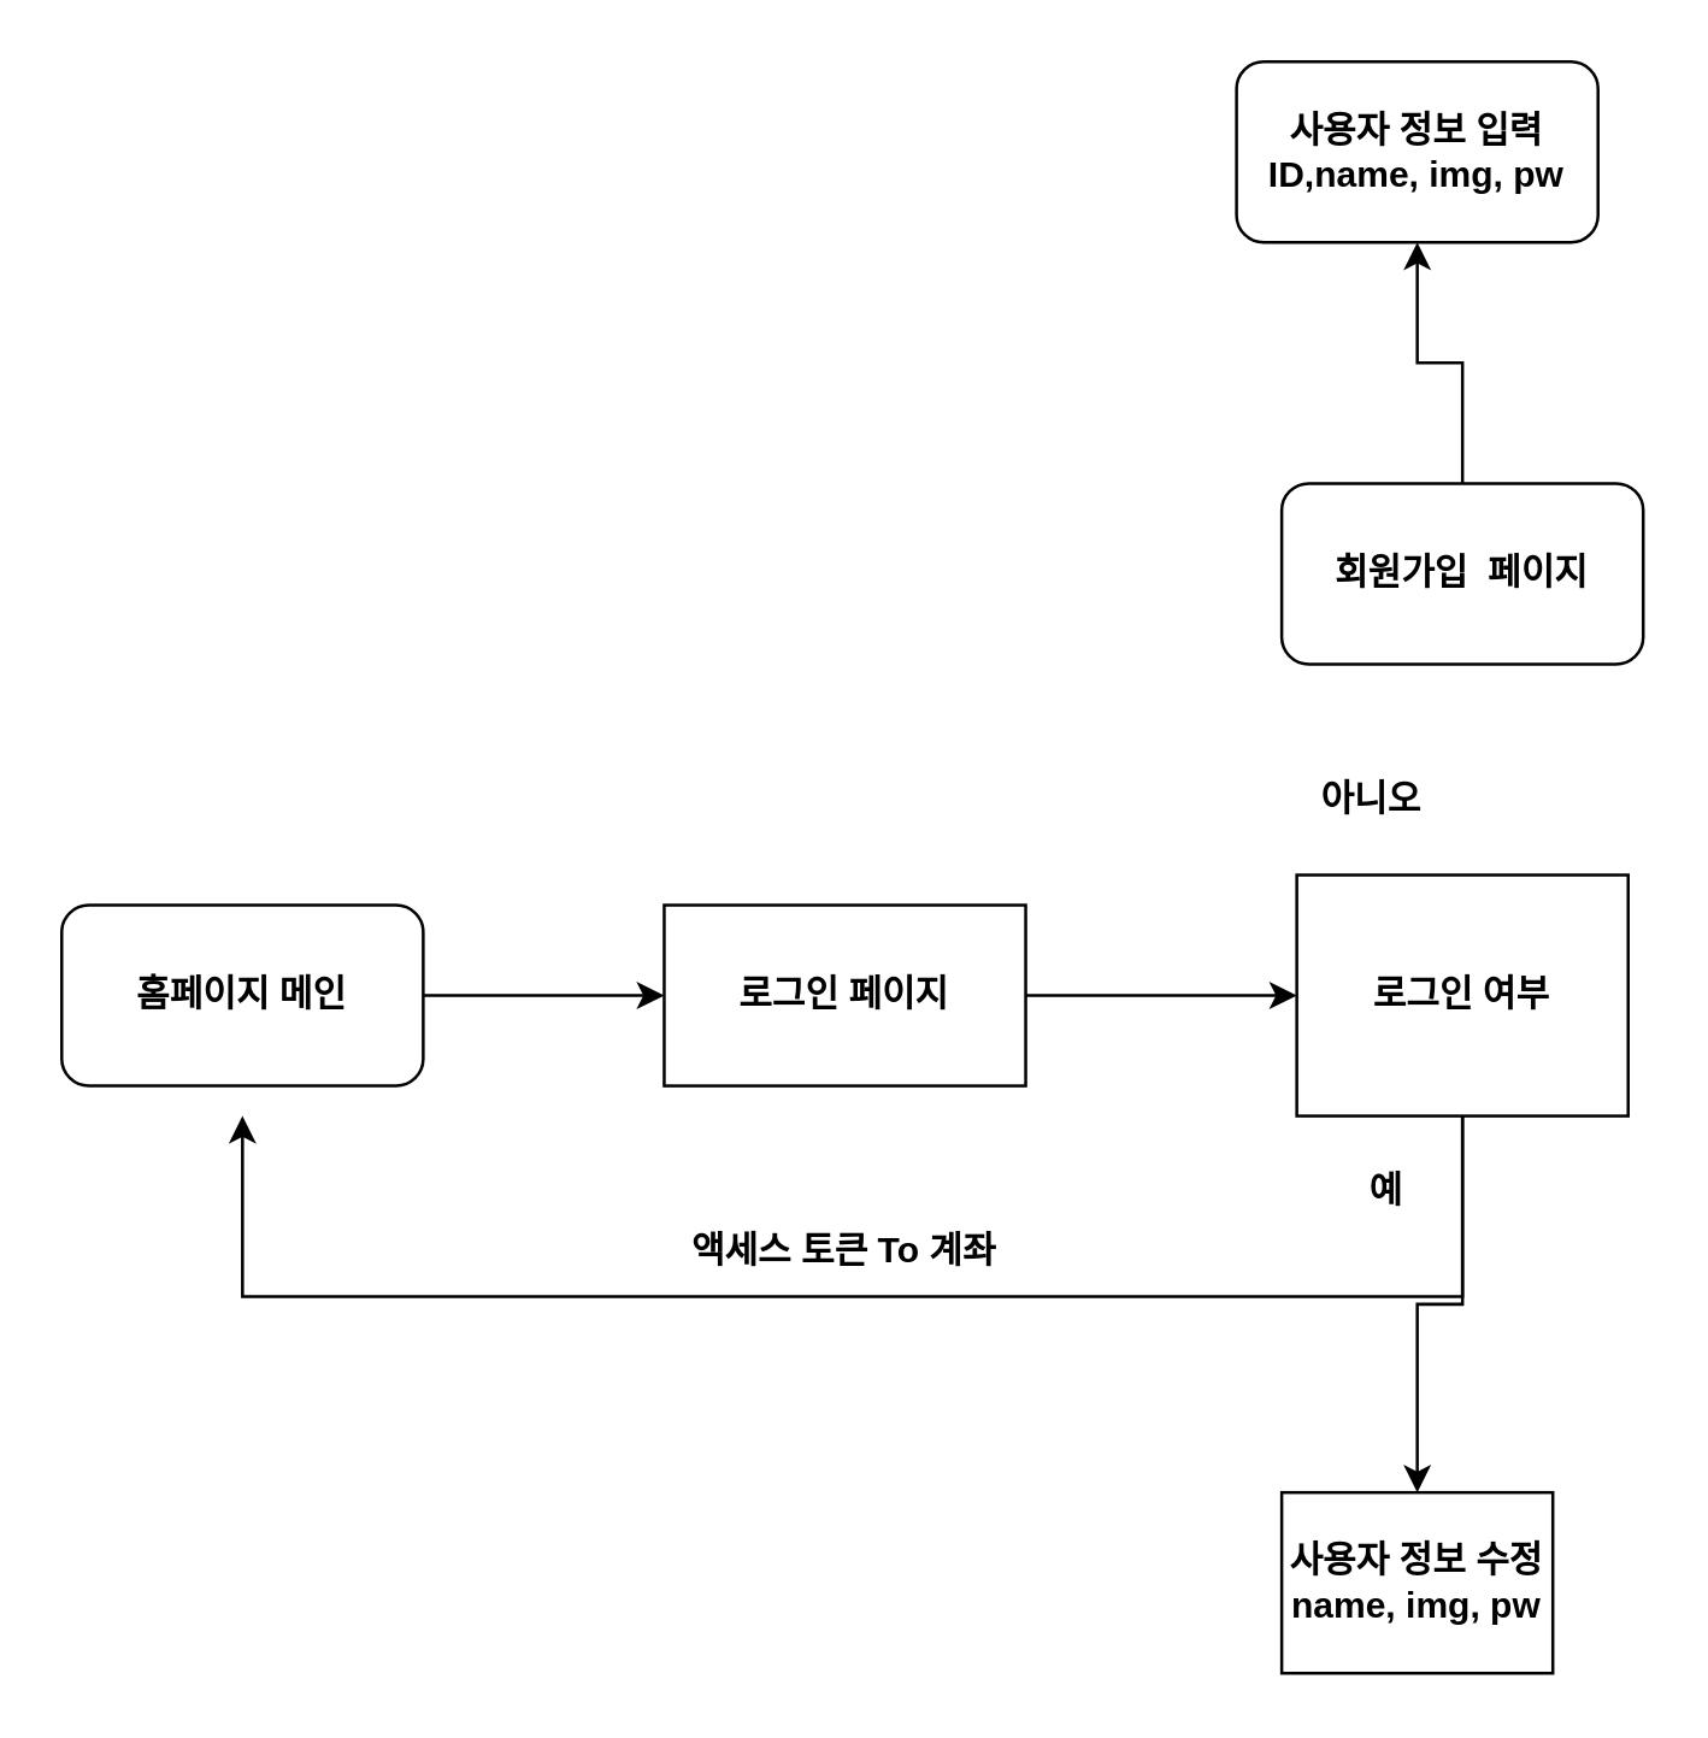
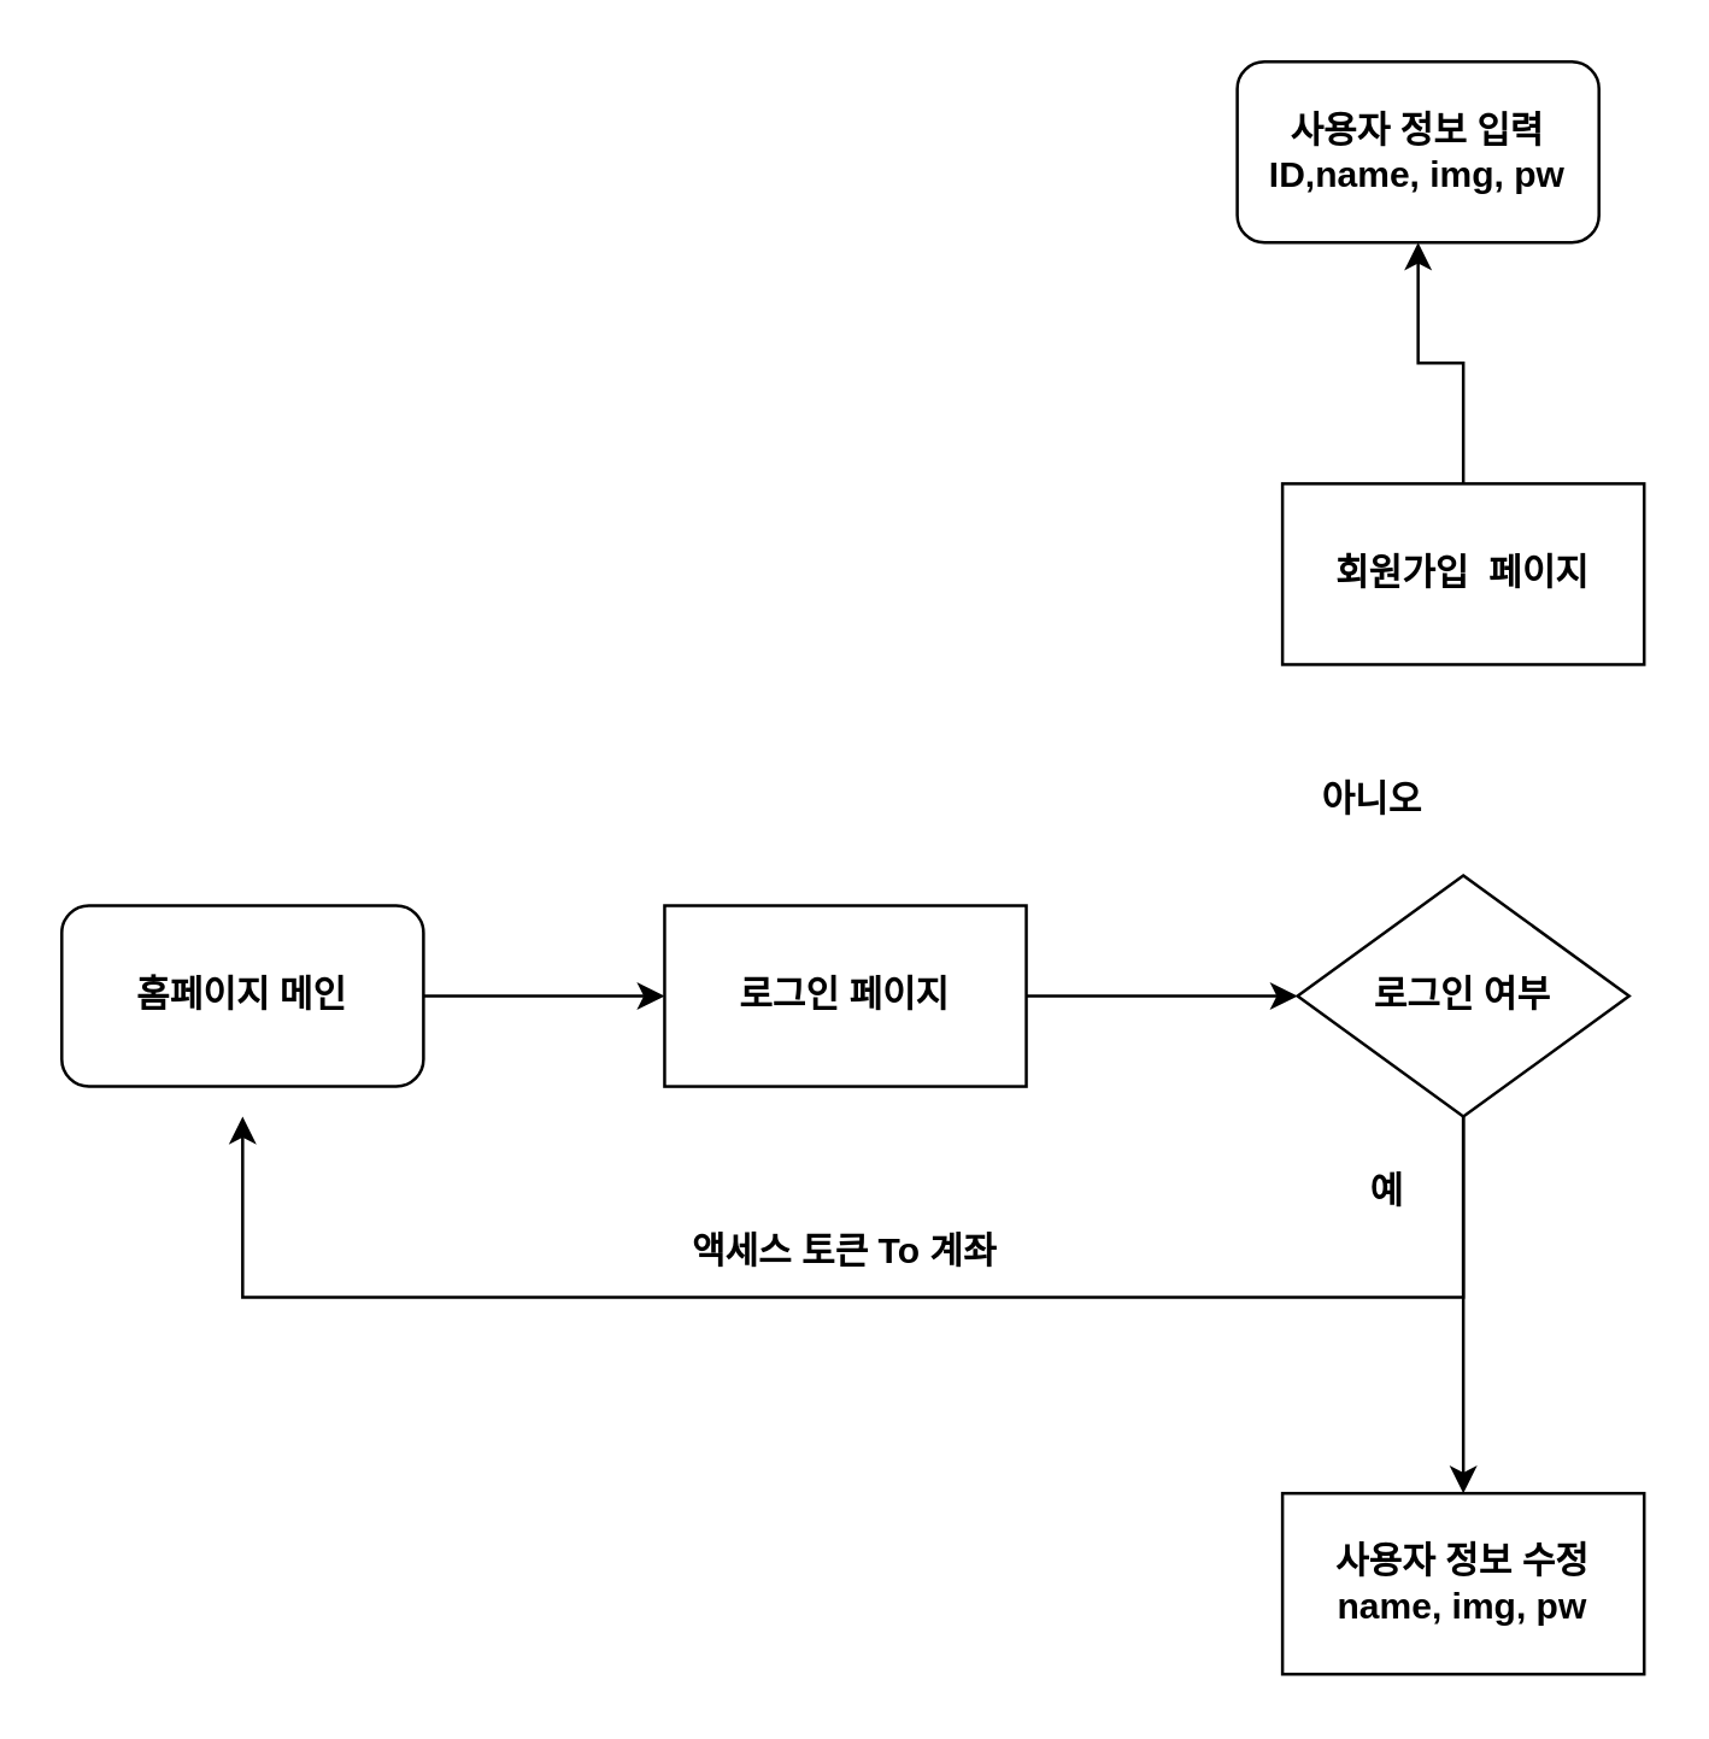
  <mxCell id="0" />
  <mxCell id="1" parent="0" />
  <mxCell id="2" value="" style="edgeStyle=orthogonalEdgeStyle;rounded=0;orthogonalLoop=1;jettySize=auto;html=1;" parent="1" source="3" edge="1"><mxGeometry relative="1" as="geometry"><mxPoint x="220" y="330" as="targetPoint" /></mxGeometry></mxCell>
  <mxCell id="3" value="&lt;b&gt;홈페이지 메인&lt;/b&gt;" style="rounded=1;whiteSpace=wrap;html=1;" parent="1" vertex="1"><mxGeometry x="20" y="300" width="120" height="60" as="geometry" /></mxCell>
  <mxCell id="4" value="" style="edgeStyle=orthogonalEdgeStyle;rounded=0;orthogonalLoop=1;jettySize=auto;html=1;" edge="1" parent="1" source="5" target="14"><mxGeometry relative="1" as="geometry" /></mxCell>
- <mxCell id="5" value="&lt;b&gt;회원가입&amp;nbsp; 페이지&lt;/b&gt;" style="whiteSpace=wrap;html=1;gradientColor=none;rounded=1;" parent="1" vertex="1"><mxGeometry x="425" y="160" width="120" height="60" as="geometry" /></mxCell>
+ <mxCell id="5" value="&lt;b&gt;회원가입&amp;nbsp; 페이지&lt;/b&gt;" style="whiteSpace=wrap;html=1;rounded=0;gradientColor=none;" parent="1" vertex="1"><mxGeometry x="425" y="160" width="120" height="60" as="geometry" /></mxCell>
  <mxCell id="6" value="&lt;b&gt;아니오&lt;/b&gt;" style="text;html=1;strokeColor=none;fillColor=none;align=center;verticalAlign=middle;whiteSpace=wrap;rounded=0;glass=0;" parent="1" vertex="1"><mxGeometry x="425" y="250" width="60" height="30" as="geometry" /></mxCell>
  <mxCell id="7" value="" style="edgeStyle=orthogonalEdgeStyle;rounded=0;orthogonalLoop=1;jettySize=auto;html=1;" parent="1" source="8" target="10" edge="1"><mxGeometry relative="1" as="geometry" /></mxCell>
  <mxCell id="8" value="&lt;b&gt;로그인 페이지&lt;/b&gt;" style="whiteSpace=wrap;html=1;rounded=0;" parent="1" vertex="1"><mxGeometry x="220" y="300" width="120" height="60" as="geometry" /></mxCell>
  <mxCell id="9" value="" style="edgeStyle=orthogonalEdgeStyle;rounded=0;orthogonalLoop=1;jettySize=auto;html=1;" edge="1" parent="1" source="10" target="12"><mxGeometry relative="1" as="geometry" /></mxCell>
- <mxCell id="10" value="&lt;b&gt;로그인 여부&lt;/b&gt;" style="whiteSpace=wrap;html=1;rounded=0;" parent="1" vertex="1"><mxGeometry x="430" y="290" width="110" height="80" as="geometry" /></mxCell>
+ <mxCell id="10" value="&lt;b&gt;로그인 여부&lt;/b&gt;" style="rhombus;whiteSpace=wrap;html=1;rounded=0;" parent="1" vertex="1"><mxGeometry x="430" y="290" width="110" height="80" as="geometry" /></mxCell>
  <mxCell id="11" value="&lt;b&gt;예&lt;/b&gt;" style="text;html=1;strokeColor=none;fillColor=none;align=center;verticalAlign=middle;whiteSpace=wrap;rounded=0;glass=0;" parent="1" vertex="1"><mxGeometry x="430" y="380" width="60" height="30" as="geometry" /></mxCell>
- <mxCell id="12" value="&lt;b&gt;사용자 정보 수정&lt;br&gt;name, img, pw&lt;/b&gt;" style="whiteSpace=wrap;html=1;rounded=0;" vertex="1" parent="1"><mxGeometry x="425" y="495" width="90" height="60" as="geometry" /></mxCell>
+ <mxCell id="12" value="&lt;b&gt;사용자 정보 수정&lt;br&gt;name, img, pw&lt;/b&gt;" style="whiteSpace=wrap;html=1;rounded=0;" vertex="1" parent="1"><mxGeometry x="425" y="495" width="120" height="60" as="geometry" /></mxCell>
  <mxCell id="13" value="" style="endArrow=classic;html=1;rounded=0;exitX=0.5;exitY=1;exitDx=0;exitDy=0;" edge="1" parent="1" source="10"><mxGeometry width="50" height="50" relative="1" as="geometry"><mxPoint x="330" y="470" as="sourcePoint" /><mxPoint x="80" y="370" as="targetPoint" /><Array as="points"><mxPoint x="485" y="430" /><mxPoint x="290" y="430" /><mxPoint x="80" y="430" /></Array></mxGeometry></mxCell>
  <mxCell id="14" value="&lt;b&gt;사용자 정보 입력&lt;br&gt;ID,name, img, pw&lt;/b&gt;" style="whiteSpace=wrap;html=1;rounded=1;gradientColor=none;" vertex="1" parent="1"><mxGeometry x="410" y="20" width="120" height="60" as="geometry" /></mxCell>
  <mxCell id="15" value="&lt;b&gt;액세스 토큰 To 계좌&lt;/b&gt;" style="text;html=1;strokeColor=none;fillColor=none;align=center;verticalAlign=middle;whiteSpace=wrap;rounded=0;glass=0;" vertex="1" parent="1"><mxGeometry x="220" y="400" width="120" height="30" as="geometry" /></mxCell>
